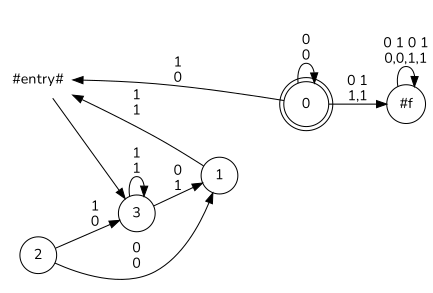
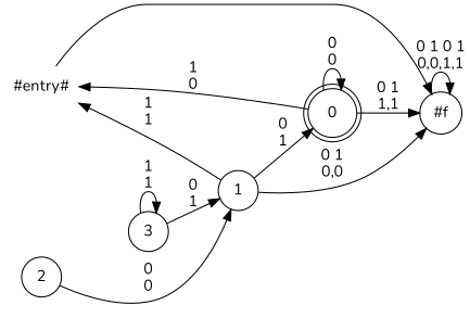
  digraph {
    fontname=Nunito
    rankdir=LR
    node [fontname=Nunito shape=circle]
    edge [fontname=Nunito]
    "#entry#" [shape=none]
    3
    1
    0 [shape=doublecircle]
    "#f"
    2
-   "#entry#" -> 3
+   "#entry#" -> "#f"
    3 -> 3 [label="1\n1"]
    3 -> 1 [label="0\n1"]
    1 -> "#entry#" [label="1\n1"]
+   1 -> 0 [label="0\n1"]
+   1 -> "#f" [label="0 1\n0,0"]
    0 -> "#entry#" [label="1\n0"]
    0 -> 0 [label="0\n0"]
    0 -> "#f" [label="0 1\n1,1"]
    "#f" -> "#f" [label="0 1 0 1\n0,0,1,1"]
-   2 -> 3 [label="1\n0"]
    2 -> 1 [label="0\n0"]
  }
